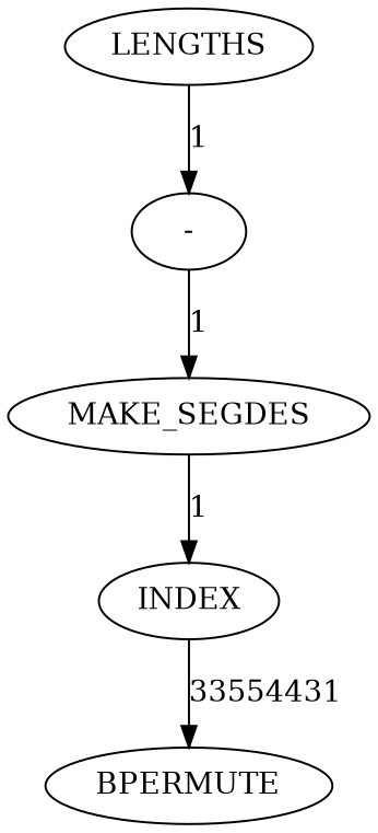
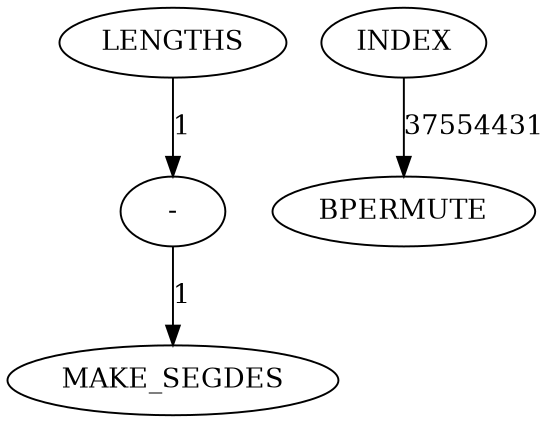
  digraph {
    node [cost=946]
    edge [cost=1]
    n1 [label="-"]
    n2 [cost=86 label=MAKE_SEGDES]
    n3 [label=INDEX]
    n4 [cost=76696735 label=BPERMUTE]
    n5 [cost=989 label=LENGTHS]
    n1 -> n2 [label=1]
-   n2 -> n3 [label=1]
-   n3 -> n4 [cost=33554431 label=33554431]
+   n3 -> n4 [cost=33554431 label=37554431]
    n5 -> n1 [label=1]
  }
